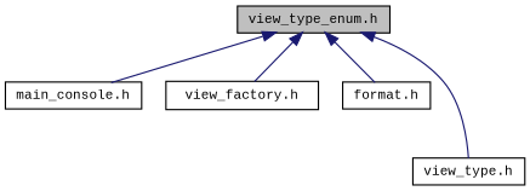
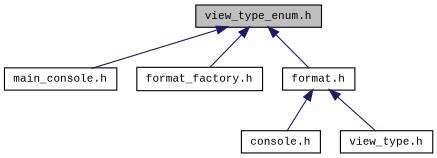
  digraph {
    fontname="Liberation Mono"
    node [color=black fillcolor=white fontname="Liberation Mono" fontsize=10 shape=record style=filled]
    edge [color=midnightblue dir=back fontname="Liberation Mono" fontsize=10 labelfontname=Helvetica labelfontsize=10 style=solid]
    n1 [fillcolor=grey75 fontcolor=black height=0.2 label="view_type_enum.h" width=0.4]
    n2 [height=0.2 label="main_console.h" width=0.4]
-   n3 [height=0.2 label="view_factory.h" width=0.4]
+   n3 [height=0.2 label="format_factory.h" width=0.4]
    n4 [height=0.2 label="format.h" width=0.4]
+   n5 [height=0.2 label="console.h" width=0.4]
    n6 [height=0.2 label="view_type.h" width=0.4]
    n1 -> n2
    n1 -> n3
    n1 -> n4
-   n1 -> n6
+   n4 -> n5
+   n4 -> n6
  }
